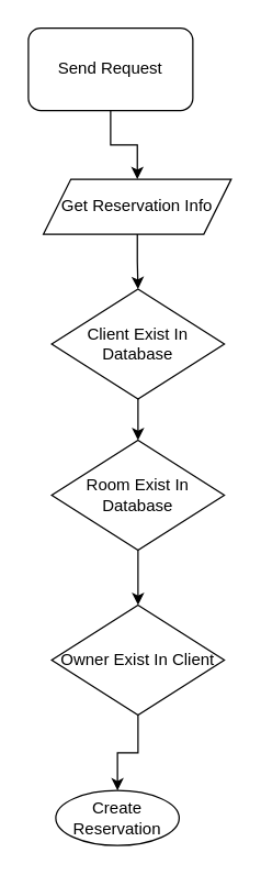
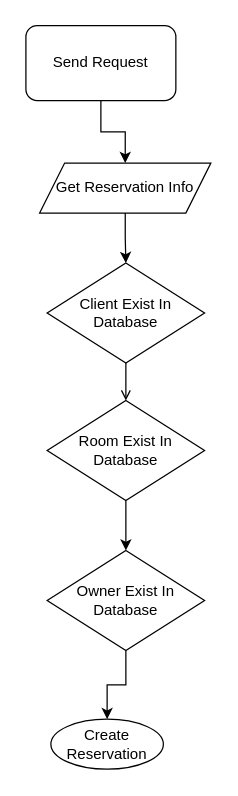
  <mxCell id="0" />
  <mxCell id="1" parent="0" />
  <mxCell id="2" style="edgeStyle=orthogonalEdgeStyle;rounded=0;orthogonalLoop=1;jettySize=auto;html=1;entryX=0.5;entryY=0;entryDx=0;entryDy=0;" edge="1" parent="1" source="3" target="5"><mxGeometry relative="1" as="geometry" /></mxCell>
  <mxCell id="3" value="Send Request" style="rounded=1;whiteSpace=wrap;html=1;" vertex="1" parent="1"><mxGeometry x="20" y="20" width="120" height="60" as="geometry" /></mxCell>
  <mxCell id="4" value="" style="edgeStyle=orthogonalEdgeStyle;rounded=0;orthogonalLoop=1;jettySize=auto;html=1;" edge="1" parent="1" source="5" target="8"><mxGeometry relative="1" as="geometry" /></mxCell>
  <mxCell id="5" value="Get Reservation Info" style="shape=parallelogram;perimeter=parallelogramPerimeter;whiteSpace=wrap;html=1;fixedSize=1;" vertex="1" parent="1"><mxGeometry x="31" y="130" width="137" height="40" as="geometry" /></mxCell>
  <mxCell id="6" value="Create Reservation" style="ellipse;whiteSpace=wrap;html=1;" vertex="1" parent="1"><mxGeometry x="40" y="575" width="90" height="40" as="geometry" /></mxCell>
- <mxCell id="7" style="edgeStyle=orthogonalEdgeStyle;rounded=0;orthogonalLoop=1;jettySize=auto;html=1;" edge="1" parent="1" source="8" target="10"><mxGeometry relative="1" as="geometry" /></mxCell>
+ <mxCell id="7" style="edgeStyle=orthogonalEdgeStyle;rounded=0;orthogonalLoop=1;jettySize=auto;html=1;endArrow=open;" edge="1" parent="1" source="8" target="10"><mxGeometry relative="1" as="geometry" /></mxCell>
  <mxCell id="8" value="Client Exist In Database" style="rhombus;whiteSpace=wrap;html=1;" vertex="1" parent="1"><mxGeometry x="37" y="210" width="126" height="80" as="geometry" /></mxCell>
  <mxCell id="9" style="edgeStyle=orthogonalEdgeStyle;rounded=0;orthogonalLoop=1;jettySize=auto;html=1;" edge="1" parent="1" source="10" target="12"><mxGeometry relative="1" as="geometry" /></mxCell>
  <mxCell id="10" value="Room Exist In Database" style="rhombus;whiteSpace=wrap;html=1;" vertex="1" parent="1"><mxGeometry x="37" y="320" width="126" height="80" as="geometry" /></mxCell>
  <mxCell id="11" style="edgeStyle=orthogonalEdgeStyle;rounded=0;orthogonalLoop=1;jettySize=auto;html=1;entryX=0.5;entryY=0;entryDx=0;entryDy=0;" edge="1" parent="1" source="12" target="6"><mxGeometry relative="1" as="geometry" /></mxCell>
- <mxCell id="12" value="Owner Exist In Client" style="rhombus;whiteSpace=wrap;html=1;" vertex="1" parent="1"><mxGeometry x="37" y="440" width="126" height="80" as="geometry" /></mxCell>
+ <mxCell id="12" value="Owner Exist In Database" style="rhombus;whiteSpace=wrap;html=1;" vertex="1" parent="1"><mxGeometry x="37" y="440" width="126" height="80" as="geometry" /></mxCell>
